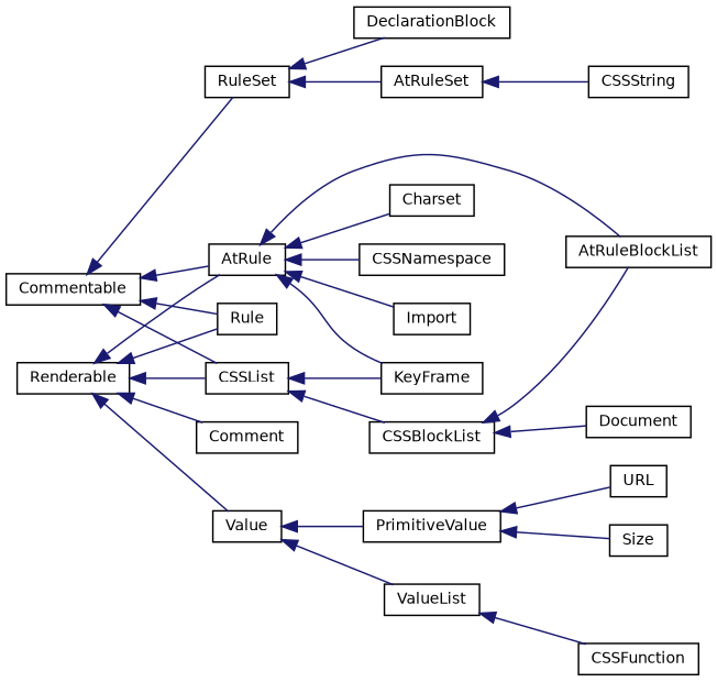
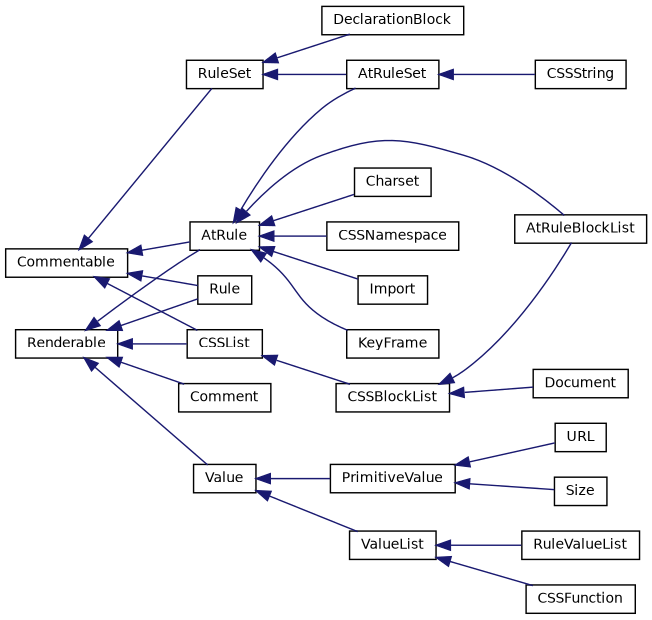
  digraph {
    rankdir=LR
    node [color=black fillcolor=white fontname=Helvetica fontsize=10 shape=record style=filled]
    edge [color=midnightblue dir=back fontname=Helvetica fontsize=10 labelfontname=Helvetica labelfontsize=10 style=solid]
    n1 [height=0.2 label=Commentable width=0.4]
    n2 [height=0.2 label=CSSList width=0.4]
    n3 [height=0.2 label=AtRule width=0.4]
    n4 [height=0.2 label=Rule width=0.4]
    n5 [height=0.2 label=RuleSet width=0.4]
    n6 [height=0.2 label=CSSBlockList width=0.4]
    n7 [height=0.2 label=KeyFrame width=0.4]
    n8 [height=0.2 label=AtRuleBlockList width=0.4]
    n9 [height=0.2 label=Charset width=0.4]
    n10 [height=0.2 label=CSSNamespace width=0.4]
    n11 [height=0.2 label=Import width=0.4]
    n12 [height=0.2 label=AtRuleSet width=0.4]
    n13 [height=0.2 label=DeclarationBlock width=0.4]
    n14 [height=0.2 label=Document width=0.4]
    n15 [height=0.2 label=CSSString width=0.4]
    n16 [height=0.2 label=Renderable width=0.4]
    n17 [height=0.2 label=Comment width=0.4]
    n18 [height=0.2 label=Value width=0.4]
    n19 [height=0.2 label=PrimitiveValue width=0.4]
    n20 [height=0.2 label=ValueList width=0.4]
    n21 [height=0.2 label=Size width=0.4]
    n22 [height=0.2 label=URL width=0.4]
    n23 [height=0.2 label=CSSFunction width=0.4]
+   n24 [height=0.2 label=RuleValueList width=0.4]
    n1 -> n2
    n1 -> n3
    n1 -> n4
    n1 -> n5
    n2 -> n6
-   n2 -> n7
    n3 -> n7
    n3 -> n8
    n3 -> n9
    n3 -> n10
    n3 -> n11
+   n3 -> n12
    n5 -> n12
    n5 -> n13
    n6 -> n8
    n6 -> n14
    n12 -> n15
    n16 -> n2
    n16 -> n3
    n16 -> n4
    n16 -> n17
    n16 -> n18
    n18 -> n19
    n18 -> n20
    n19 -> n21
    n19 -> n22
    n20 -> n23
+   n20 -> n24
  }
